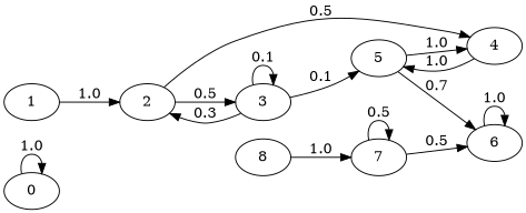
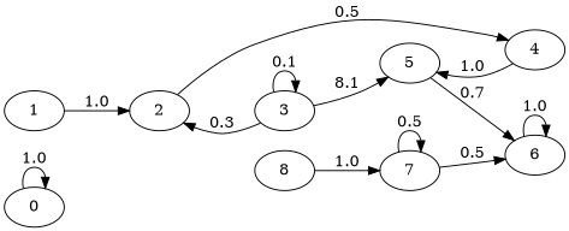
  digraph {
    rankdir=LR
    edge [weight=1.0]
    0
    1
    2
    3
    4
    5
    6
    7
    8
    0 -> 0 [label=1.0]
    1 -> 2 [label=1.0]
-   2 -> 3 [label=0.5 weight=0.5]
    2 -> 4 [label=0.5 weight=0.5]
    3 -> 2 [label=0.3 weight=0.1]
    3 -> 3 [label=0.1 weight=0.1]
-   3 -> 5 [label=0.1 weight=0.1]
+   3 -> 5 [label=8.1 weight=0.1]
    4 -> 5 [label=1.0]
-   5 -> 4 [label=1.0]
    5 -> 6 [label=0.7 weight=0.7]
    6 -> 6 [label=1.0]
    7 -> 6 [label=0.5 weight=0.5]
    7 -> 7 [label=0.5 weight=0.5]
    8 -> 7 [label=1.0]
  }
